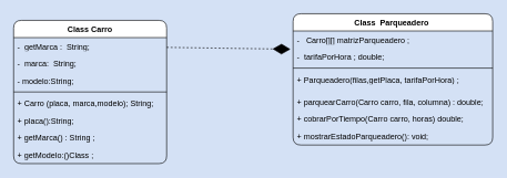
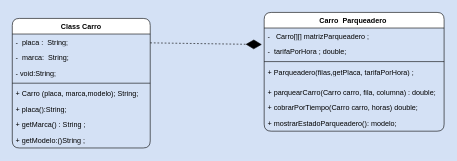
  <mxCell id="0" />
  <mxCell id="1" parent="0" />
  <mxCell id="2" value="Class&amp;nbsp;Carro" style="swimlane;fontStyle=1;align=center;verticalAlign=top;childLayout=stackLayout;horizontal=1;startSize=26;horizontalStack=0;resizeParent=1;resizeParentMax=0;resizeLast=0;collapsible=1;marginBottom=0;whiteSpace=wrap;html=1;rounded=1;" vertex="1" parent="1"><mxGeometry x="20" y="30" width="230" height="216" as="geometry" /></mxCell>
- <mxCell id="3" value="-&amp;nbsp;&amp;nbsp;getMarca :&amp;nbsp;&amp;nbsp;String;" style="text;strokeColor=none;fillColor=none;align=left;verticalAlign=top;spacingLeft=4;spacingRight=4;overflow=hidden;rotatable=0;points=[[0,0.5],[1,0.5]];portConstraint=eastwest;whiteSpace=wrap;html=1;" vertex="1" parent="2"><mxGeometry y="26" width="230" height="26" as="geometry" /></mxCell>
+ <mxCell id="3" value="-&amp;nbsp;&amp;nbsp;placa :&amp;nbsp;&amp;nbsp;String;" style="text;strokeColor=none;fillColor=none;align=left;verticalAlign=top;spacingLeft=4;spacingRight=4;overflow=hidden;rotatable=0;points=[[0,0.5],[1,0.5]];portConstraint=eastwest;whiteSpace=wrap;html=1;" vertex="1" parent="2"><mxGeometry y="26" width="230" height="26" as="geometry" /></mxCell>
  <mxCell id="4" value="-&amp;nbsp;&amp;nbsp;marca:&amp;nbsp;&amp;nbsp;String;" style="text;strokeColor=none;fillColor=none;align=left;verticalAlign=top;spacingLeft=4;spacingRight=4;overflow=hidden;rotatable=0;points=[[0,0.5],[1,0.5]];portConstraint=eastwest;whiteSpace=wrap;html=1;" vertex="1" parent="2"><mxGeometry y="52" width="230" height="26" as="geometry" /></mxCell>
- <mxCell id="5" value="- modelo:String;" style="text;strokeColor=none;fillColor=none;align=left;verticalAlign=top;spacingLeft=4;spacingRight=4;overflow=hidden;rotatable=0;points=[[0,0.5],[1,0.5]];portConstraint=eastwest;whiteSpace=wrap;html=1;" vertex="1" parent="2"><mxGeometry y="78" width="230" height="26" as="geometry" /></mxCell>
+ <mxCell id="5" value="- void:String;" style="text;strokeColor=none;fillColor=none;align=left;verticalAlign=top;spacingLeft=4;spacingRight=4;overflow=hidden;rotatable=0;points=[[0,0.5],[1,0.5]];portConstraint=eastwest;whiteSpace=wrap;html=1;" vertex="1" parent="2"><mxGeometry y="78" width="230" height="26" as="geometry" /></mxCell>
  <mxCell id="6" value="" style="line;strokeWidth=1;fillColor=none;align=left;verticalAlign=middle;spacingTop=-1;spacingLeft=3;spacingRight=3;rotatable=0;labelPosition=right;points=[];portConstraint=eastwest;strokeColor=inherit;" vertex="1" parent="2"><mxGeometry y="104" width="230" height="8" as="geometry" /></mxCell>
  <mxCell id="7" value="+ Carro (placa, marca,modelo); String;&amp;nbsp;" style="text;strokeColor=none;fillColor=none;align=left;verticalAlign=top;spacingLeft=4;spacingRight=4;overflow=hidden;rotatable=0;points=[[0,0.5],[1,0.5]];portConstraint=eastwest;whiteSpace=wrap;html=1;" vertex="1" parent="2"><mxGeometry y="112" width="230" height="26" as="geometry" /></mxCell>
  <mxCell id="8" value="+&amp;nbsp;placa():String;" style="text;strokeColor=none;fillColor=none;align=left;verticalAlign=top;spacingLeft=4;spacingRight=4;overflow=hidden;rotatable=0;points=[[0,0.5],[1,0.5]];portConstraint=eastwest;whiteSpace=wrap;html=1;" vertex="1" parent="2"><mxGeometry y="138" width="230" height="26" as="geometry" /></mxCell>
  <mxCell id="9" value="+&amp;nbsp;getMarca() : String ;&amp;nbsp;" style="text;strokeColor=none;fillColor=none;align=left;verticalAlign=top;spacingLeft=4;spacingRight=4;overflow=hidden;rotatable=0;points=[[0,0.5],[1,0.5]];portConstraint=eastwest;whiteSpace=wrap;html=1;" vertex="1" parent="2"><mxGeometry y="164" width="230" height="26" as="geometry" /></mxCell>
- <mxCell id="10" value="+ getModelo:()Class ;" style="text;strokeColor=none;fillColor=none;align=left;verticalAlign=top;spacingLeft=4;spacingRight=4;overflow=hidden;rotatable=0;points=[[0,0.5],[1,0.5]];portConstraint=eastwest;whiteSpace=wrap;html=1;" vertex="1" parent="2"><mxGeometry y="190" width="230" height="26" as="geometry" /></mxCell>
- <mxCell id="11" value="Class&amp;nbsp;&amp;nbsp;Parqueadero&amp;nbsp;" style="swimlane;fontStyle=1;align=center;verticalAlign=top;childLayout=stackLayout;horizontal=1;startSize=26;horizontalStack=0;resizeParent=1;resizeParentMax=0;resizeLast=0;collapsible=1;marginBottom=0;whiteSpace=wrap;html=1;rounded=1;" vertex="1" parent="1"><mxGeometry x="440" y="20" width="300" height="198" as="geometry" /></mxCell>
+ <mxCell id="10" value="+ getModelo:()String ;" style="text;strokeColor=none;fillColor=none;align=left;verticalAlign=top;spacingLeft=4;spacingRight=4;overflow=hidden;rotatable=0;points=[[0,0.5],[1,0.5]];portConstraint=eastwest;whiteSpace=wrap;html=1;" vertex="1" parent="2"><mxGeometry y="190" width="230" height="26" as="geometry" /></mxCell>
+ <mxCell id="11" value="Carro&amp;nbsp;&amp;nbsp;Parqueadero&amp;nbsp;" style="swimlane;fontStyle=1;align=center;verticalAlign=top;childLayout=stackLayout;horizontal=1;startSize=26;horizontalStack=0;resizeParent=1;resizeParentMax=0;resizeLast=0;collapsible=1;marginBottom=0;whiteSpace=wrap;html=1;rounded=1;" vertex="1" parent="1"><mxGeometry x="440" y="20" width="300" height="198" as="geometry" /></mxCell>
  <mxCell id="12" value="-&amp;nbsp; &amp;nbsp;Carro[][] matrizParqueadero ;" style="text;strokeColor=none;fillColor=none;align=left;verticalAlign=top;spacingLeft=4;spacingRight=4;overflow=hidden;rotatable=0;points=[[0,0.5],[1,0.5]];portConstraint=eastwest;whiteSpace=wrap;html=1;" vertex="1" parent="11"><mxGeometry y="26" width="300" height="26" as="geometry" /></mxCell>
  <mxCell id="13" value="-&amp;nbsp; tarifaPorHora ; double;" style="text;strokeColor=none;fillColor=none;align=left;verticalAlign=top;spacingLeft=4;spacingRight=4;overflow=hidden;rotatable=0;points=[[0,0.5],[1,0.5]];portConstraint=eastwest;whiteSpace=wrap;html=1;" vertex="1" parent="11"><mxGeometry y="52" width="300" height="26" as="geometry" /></mxCell>
  <mxCell id="14" value="" style="line;strokeWidth=1;fillColor=none;align=left;verticalAlign=middle;spacingTop=-1;spacingLeft=3;spacingRight=3;rotatable=0;labelPosition=right;points=[];portConstraint=eastwest;strokeColor=inherit;" vertex="1" parent="11"><mxGeometry y="78" width="300" height="8" as="geometry" /></mxCell>
  <mxCell id="15" value="+&amp;nbsp;Parqueadero(filas,getPlaca, tarifaPorHora) ;" style="text;strokeColor=none;fillColor=none;align=left;verticalAlign=top;spacingLeft=4;spacingRight=4;overflow=hidden;rotatable=0;points=[[0,0.5],[1,0.5]];portConstraint=eastwest;whiteSpace=wrap;html=1;" vertex="1" parent="11"><mxGeometry y="86" width="300" height="34" as="geometry" /></mxCell>
  <mxCell id="16" value="+&amp;nbsp;parquearCarro(Carro carro, fila, columna) : double;" style="text;strokeColor=none;fillColor=none;align=left;verticalAlign=top;spacingLeft=4;spacingRight=4;overflow=hidden;rotatable=0;points=[[0,0.5],[1,0.5]];portConstraint=eastwest;whiteSpace=wrap;html=1;" vertex="1" parent="11"><mxGeometry y="120" width="300" height="26" as="geometry" /></mxCell>
  <mxCell id="17" value="+&amp;nbsp;cobrarPorTiempo(Carro carro, horas) double;" style="text;strokeColor=none;fillColor=none;align=left;verticalAlign=top;spacingLeft=4;spacingRight=4;overflow=hidden;rotatable=0;points=[[0,0.5],[1,0.5]];portConstraint=eastwest;whiteSpace=wrap;html=1;" vertex="1" parent="11"><mxGeometry y="146" width="300" height="26" as="geometry" /></mxCell>
- <mxCell id="18" value="+&amp;nbsp;mostrarEstadoParqueadero(): void;" style="text;strokeColor=none;fillColor=none;align=left;verticalAlign=top;spacingLeft=4;spacingRight=4;overflow=hidden;rotatable=0;points=[[0,0.5],[1,0.5]];portConstraint=eastwest;whiteSpace=wrap;html=1;" vertex="1" parent="11"><mxGeometry y="172" width="300" height="26" as="geometry" /></mxCell>
+ <mxCell id="18" value="+&amp;nbsp;mostrarEstadoParqueadero(): modelo;" style="text;strokeColor=none;fillColor=none;align=left;verticalAlign=top;spacingLeft=4;spacingRight=4;overflow=hidden;rotatable=0;points=[[0,0.5],[1,0.5]];portConstraint=eastwest;whiteSpace=wrap;html=1;" vertex="1" parent="11"><mxGeometry y="172" width="300" height="26" as="geometry" /></mxCell>
  <mxCell id="19" value="" style="endArrow=diamondThin;endFill=1;endSize=24;html=1;rounded=0;entryX=-0.013;entryY=1.058;entryDx=0;entryDy=0;entryPerimeter=0;dashed=1;" edge="1" parent="1" source="3" target="12"><mxGeometry width="160" relative="1" as="geometry"><mxPoint x="250" y="86.756" as="sourcePoint" /><mxPoint x="496.44" y="82" as="targetPoint" /></mxGeometry></mxCell>
